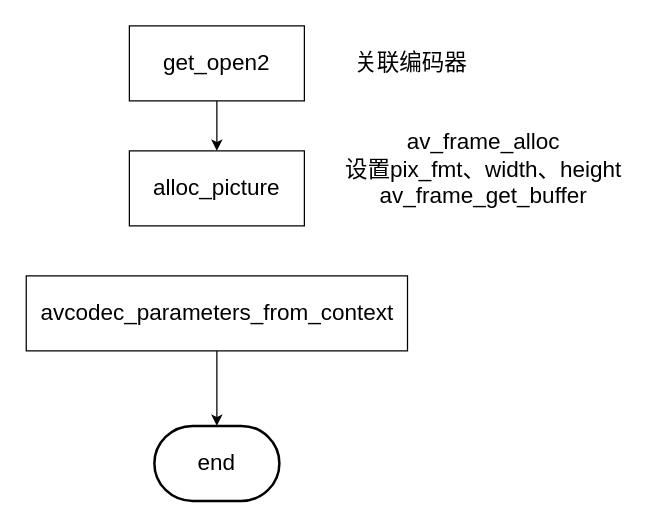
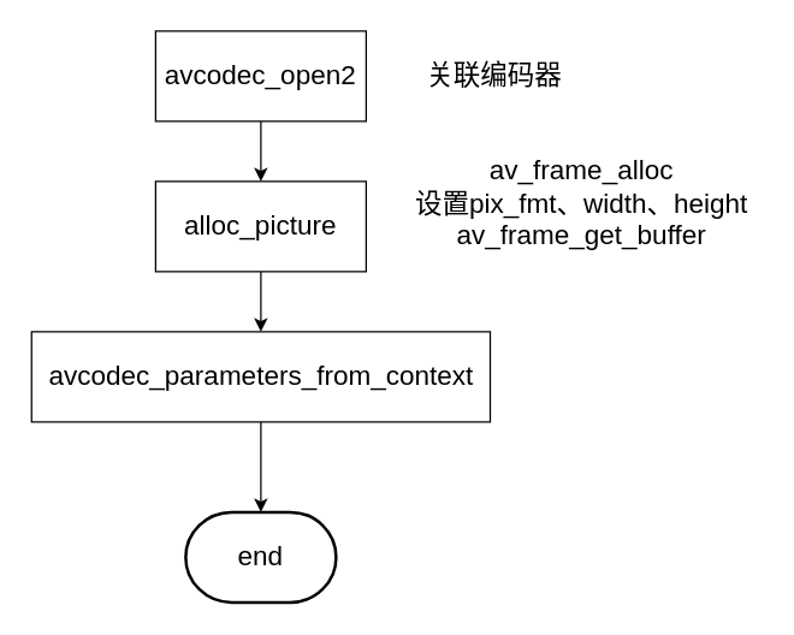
  <mxCell id="0" />
  <mxCell id="1" parent="0" />
  <mxCell id="2" style="edgeStyle=orthogonalEdgeStyle;rounded=0;orthogonalLoop=1;jettySize=auto;html=1;exitX=0.5;exitY=1;exitDx=0;exitDy=0;" edge="1" parent="1" source="3" target="6"><mxGeometry relative="1" as="geometry" /></mxCell>
- <mxCell id="3" value="get_open2" style="rounded=0;whiteSpace=wrap;html=1;fontSize=18;" vertex="1" parent="1"><mxGeometry x="103" y="20" width="140" height="60" as="geometry" /></mxCell>
+ <mxCell id="3" value="avcodec_open2" style="rounded=0;whiteSpace=wrap;html=1;fontSize=18;" vertex="1" parent="1"><mxGeometry x="103" y="20" width="140" height="60" as="geometry" /></mxCell>
  <mxCell id="4" value="关联编码器" style="text;html=1;align=center;verticalAlign=middle;resizable=0;points=[];autosize=1;strokeColor=none;fillColor=none;fontSize=18;" vertex="1" parent="1"><mxGeometry x="273" y="30" width="110" height="40" as="geometry" /></mxCell>
+ <mxCell id="5" style="edgeStyle=orthogonalEdgeStyle;rounded=0;orthogonalLoop=1;jettySize=auto;html=1;exitX=0.5;exitY=1;exitDx=0;exitDy=0;entryX=0.5;entryY=0;entryDx=0;entryDy=0;" edge="1" parent="1" source="6" target="8"><mxGeometry relative="1" as="geometry" /></mxCell>
  <mxCell id="6" value="alloc_picture" style="rounded=0;whiteSpace=wrap;html=1;fontSize=18;" vertex="1" parent="1"><mxGeometry x="103" y="120" width="140" height="60" as="geometry" /></mxCell>
  <mxCell id="7" value="av_frame_alloc&lt;div&gt;设置pix_fmt、width、height&lt;/div&gt;&lt;div&gt;&lt;span style=&quot;text-wrap: wrap;&quot;&gt;av_frame_get_buffer&lt;/span&gt;&lt;br&gt;&lt;/div&gt;" style="text;html=1;align=center;verticalAlign=middle;resizable=0;points=[];autosize=1;strokeColor=none;fillColor=none;fontSize=18;" vertex="1" parent="1"><mxGeometry x="266" y="95" width="240" height="80" as="geometry" /></mxCell>
  <mxCell id="8" value="avcodec_parameters_from_context" style="rounded=0;whiteSpace=wrap;html=1;fontSize=18;" vertex="1" parent="1"><mxGeometry x="20.5" y="220" width="305" height="60" as="geometry" /></mxCell>
  <mxCell id="9" value="end" style="strokeWidth=2;html=1;shape=mxgraph.flowchart.terminator;whiteSpace=wrap;fontSize=18;" vertex="1" parent="1"><mxGeometry x="123" y="340" width="100" height="60" as="geometry" /></mxCell>
  <mxCell id="10" style="edgeStyle=orthogonalEdgeStyle;rounded=0;orthogonalLoop=1;jettySize=auto;html=1;exitX=0.5;exitY=1;exitDx=0;exitDy=0;entryX=0.5;entryY=0;entryDx=0;entryDy=0;entryPerimeter=0;" edge="1" parent="1" source="8" target="9"><mxGeometry relative="1" as="geometry" /></mxCell>
